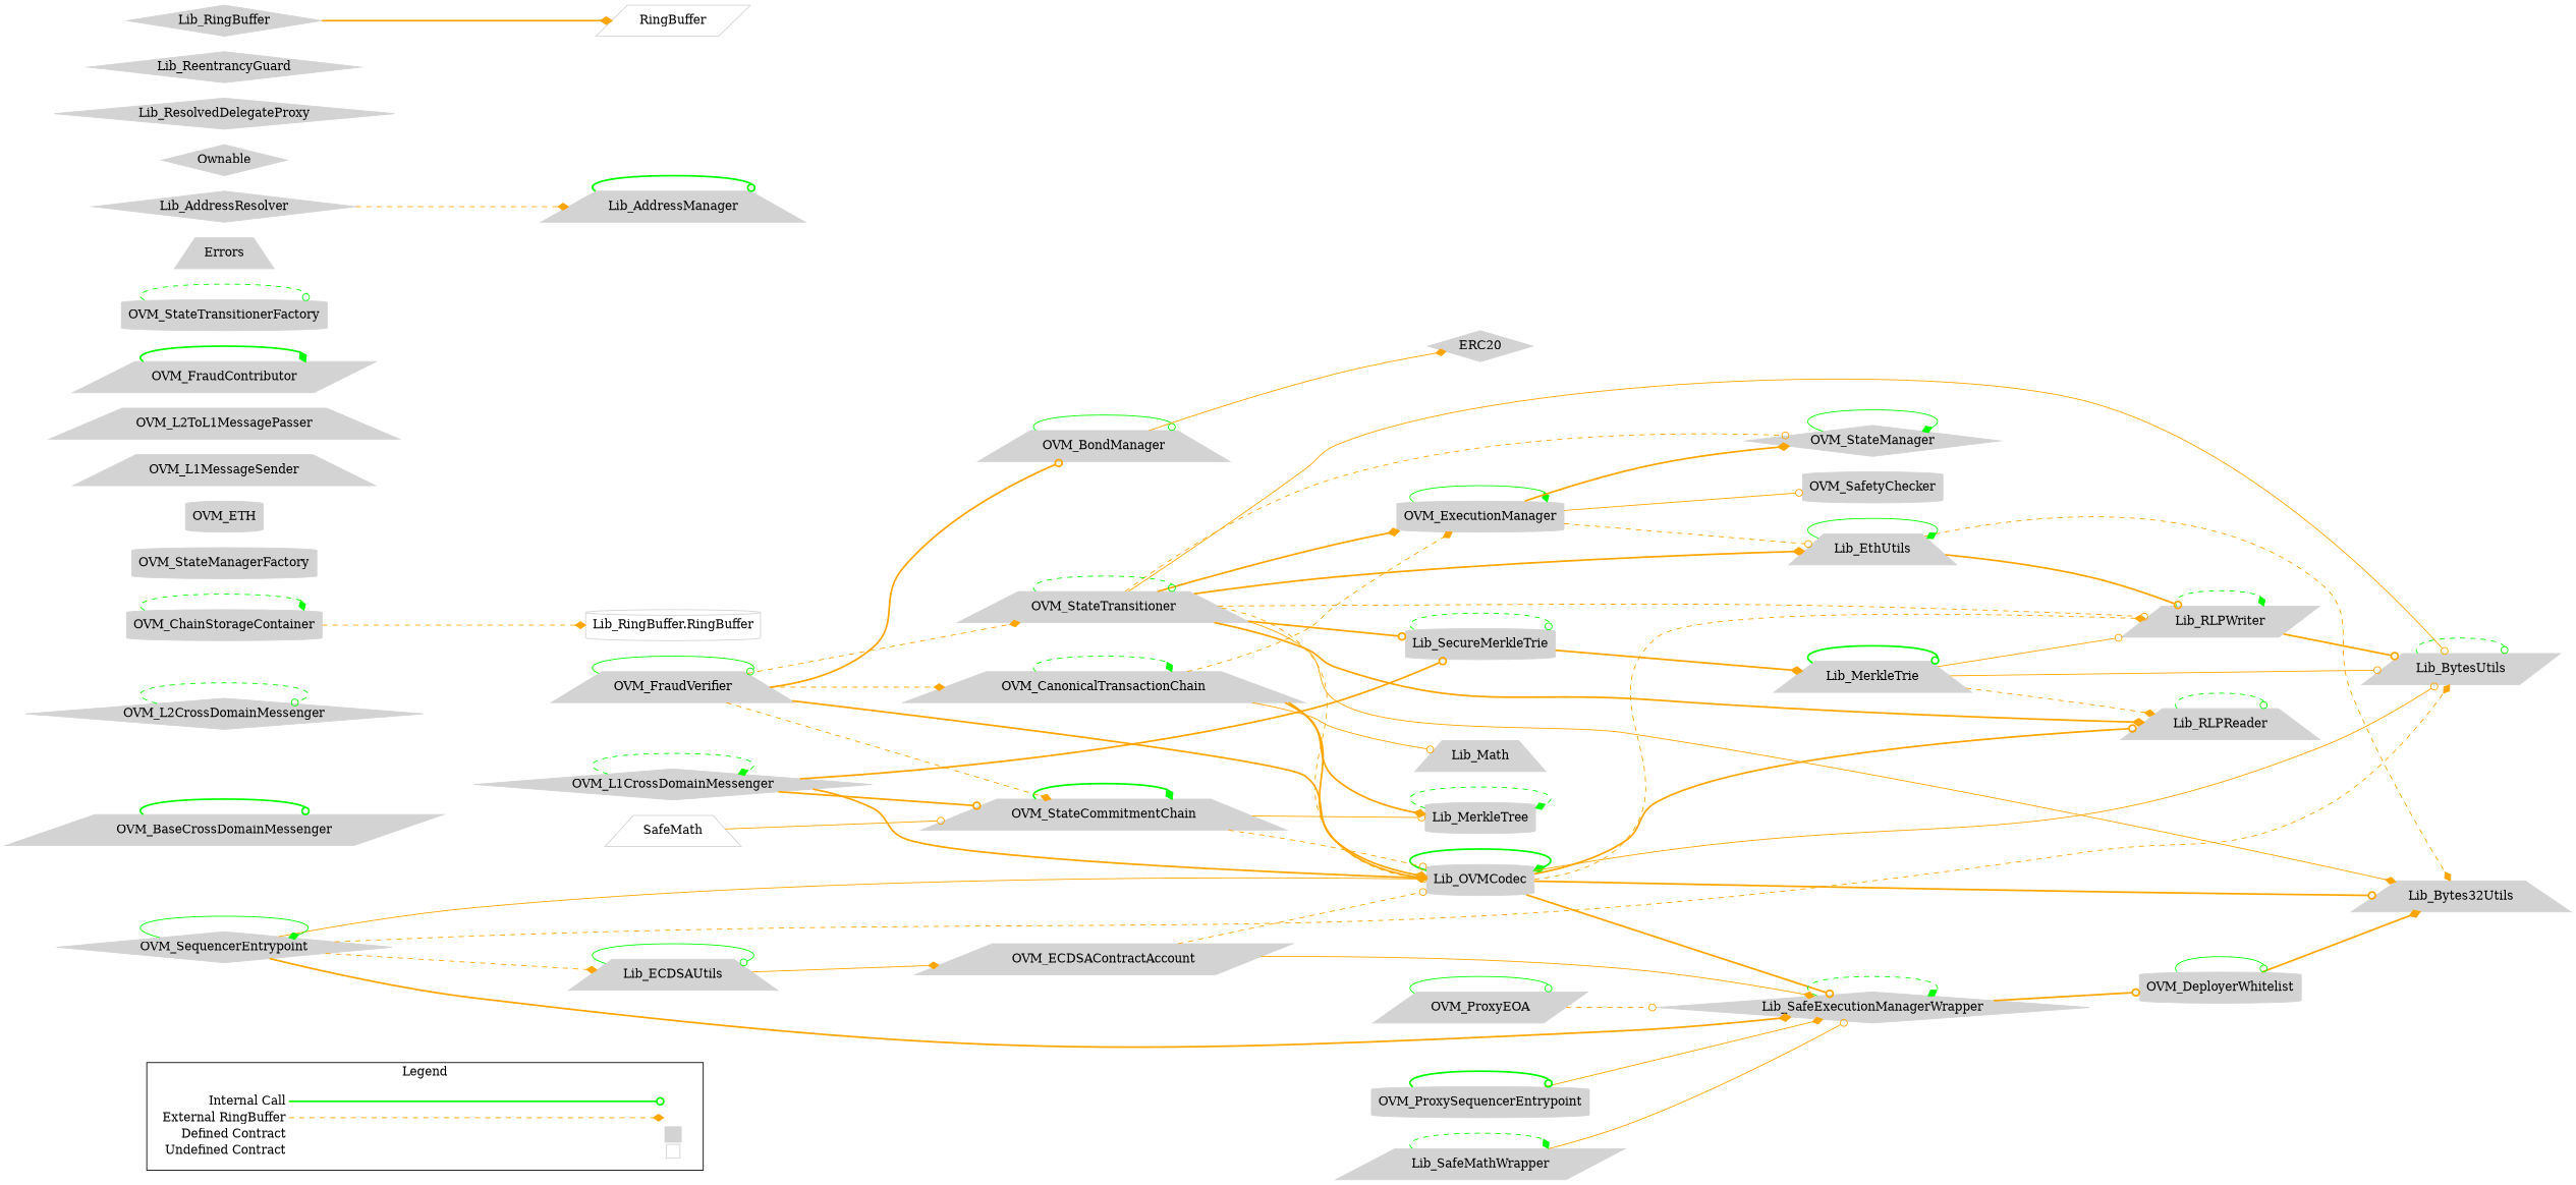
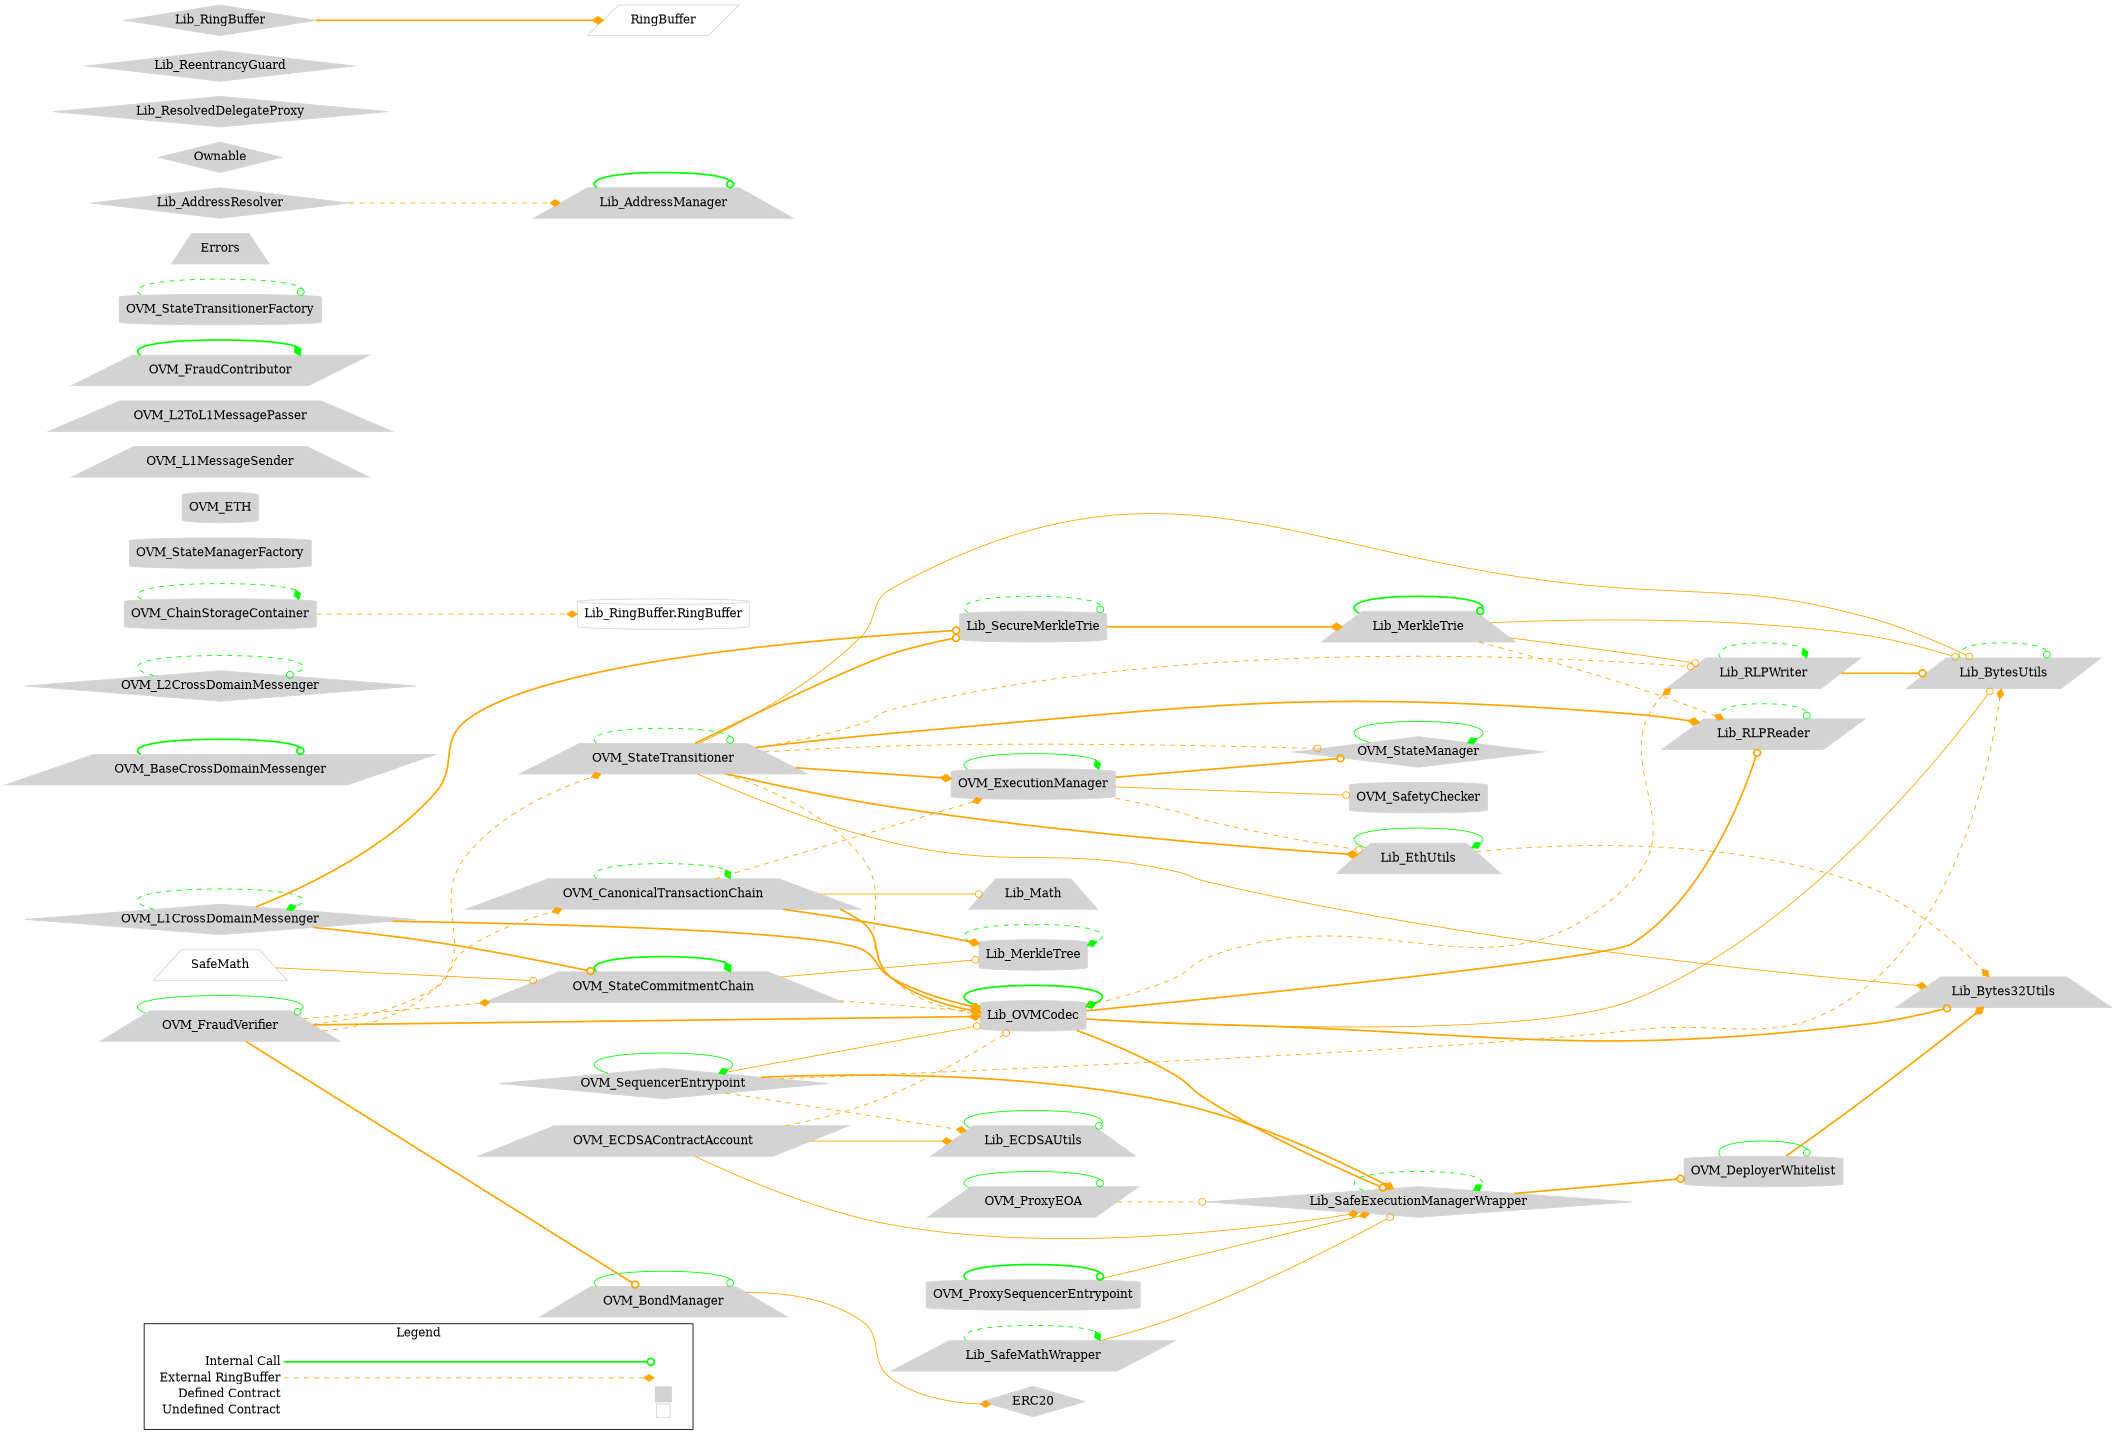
  digraph {
    compound=true
    rankdir=LR
    node [shape=trapezium color=lightgray style=filled]
    edge [arrowhead=odot color=orange style=dashed]
    n1 [label=<<table border="0" cellpadding="2" cellspacing="0" cellborder="0">   <tr><td align="right" port="i1">Internal Call</td></tr>   <tr><td align="right" port="i2">External RingBuffer</td></tr>   <tr><td align="right" port="i3">Defined Contract</td></tr>   <tr><td align="right" port="i4">Undefined Contract</td></tr>   </table>> shape=plaintext color="" style=""]
    n2 [label=<<table border="0" cellpadding="2" cellspacing="0" cellborder="0">   <tr><td port="i1">&nbsp;&nbsp;&nbsp;</td></tr>   <tr><td port="i2">&nbsp;&nbsp;&nbsp;</td></tr>   <tr><td port="i3" bgcolor="lightgray">&nbsp;&nbsp;&nbsp;</td></tr>   <tr><td port="i4">     <table border="1" cellborder="0" cellspacing="0" cellpadding="7" color="lightgray">       <tr>        <td></td>       </tr>      </table>   </td></tr>   </table>> shape=plaintext color="" style=""]
    n3 [label=OVM_ECDSAContractAccount shape=parallelogram]
    n4 [label=Lib_OVMCodec shape=cylinder]
    n5 [label=Lib_ECDSAUtils]
    n6 [label=Lib_SafeExecutionManagerWrapper shape=diamond]
    n7 [label=Lib_Bytes32Utils]
    n8 [label=Lib_BytesUtils shape=parallelogram]
-   n9 [label=Lib_RLPReader]
+   n9 [label=Lib_RLPReader shape=parallelogram]
    n10 [label=Lib_RLPWriter shape=parallelogram]
    n11 [label=OVM_DeployerWhitelist shape=cylinder]
    n12 [label=OVM_ProxyEOA shape=parallelogram]
    n13 [label=OVM_BaseCrossDomainMessenger shape=parallelogram]
    n14 [label=OVM_L1CrossDomainMessenger shape=diamond]
    n15 [label=OVM_StateCommitmentChain]
    n16 [label=Lib_SecureMerkleTrie shape=cylinder]
    n17 [label=Lib_MerkleTree shape=cylinder]
    n18 [label=Lib_MerkleTrie]
    n19 [label=OVM_L2CrossDomainMessenger shape=diamond]
    n20 [label=OVM_CanonicalTransactionChain]
    n21 [label=OVM_ExecutionManager shape=cylinder]
    n22 [label=Lib_Math]
    n23 [label=OVM_SafetyChecker shape=cylinder]
    n24 [label=OVM_StateManager shape=diamond]
    n25 [label=Lib_EthUtils]
    n26 [label=OVM_ChainStorageContainer shape=cylinder]
    n27 [label="Lib_RingBuffer.RingBuffer" shape=cylinder style=""]
    n28 [label=SafeMath style=""]
    n29 [label=OVM_StateManagerFactory shape=cylinder]
    n30 [label=OVM_ETH shape=cylinder]
    n31 [label=OVM_L1MessageSender]
    n32 [label=OVM_L2ToL1MessagePasser]
    n33 [label=OVM_ProxySequencerEntrypoint shape=cylinder]
    n34 [label=OVM_SequencerEntrypoint shape=diamond]
    n35 [label=OVM_BondManager]
    n36 [label=ERC20 shape=diamond]
    n37 [label=OVM_FraudContributor shape=parallelogram]
    n38 [label=OVM_FraudVerifier]
    n39 [label=OVM_StateTransitioner]
    n40 [label=OVM_StateTransitionerFactory shape=cylinder]
    n41 [label=Errors]
    n42 [label=Lib_AddressManager]
    n43 [label=Lib_AddressResolver shape=diamond]
    n44 [label=Ownable shape=diamond]
    n45 [label=Lib_ResolvedDelegateProxy shape=diamond]
    n46 [label=Lib_ReentrancyGuard shape=diamond]
    n47 [label=Lib_RingBuffer shape=diamond]
    n48 [label=RingBuffer shape=parallelogram style=""]
    n49 [label=Lib_SafeMathWrapper shape=parallelogram]
    subgraph cluster_1 {
      label=Legend
      n1
      n2
    }
    n1 -> n2 [color=green headport="i1:w" style=bold tailport="i1:e"]
    n1 -> n2 [arrowhead=diamond headport="i2:w" tailport="i2:e"]
    n3 -> n4
-   n5 -> n3 [arrowhead=diamond style=solid]
+   n3 -> n5 [arrowhead=diamond style=solid]
    n3 -> n6 [arrowhead=diamond style=solid]
    n4 -> n4 [arrowhead=diamond color=green style=bold]
    n4 -> n6 [style=bold]
    n4 -> n7 [style=bold]
    n4 -> n8 [style=solid]
    n4 -> n9 [style=bold]
    n4 -> n10 [arrowhead=diamond]
    n5 -> n5 [color=green style=solid]
    n6 -> n6 [arrowhead=diamond color=green]
    n6 -> n11 [style=bold]
    n8 -> n8 [color=green]
    n9 -> n9 [color=green]
    n10 -> n8 [style=bold]
    n10 -> n10 [arrowhead=diamond color=green]
    n11 -> n7 [arrowhead=diamond style=bold]
    n11 -> n11 [color=green style=solid]
    n12 -> n6
    n12 -> n12 [color=green style=solid]
    n13 -> n13 [color=green style=bold]
    n14 -> n4 [arrowhead=diamond style=bold]
    n14 -> n14 [arrowhead=diamond color=green]
    n14 -> n15 [style=bold]
    n14 -> n16 [style=bold]
    n15 -> n4
    n15 -> n15 [arrowhead=diamond color=green style=bold]
    n15 -> n17 [style=solid]
    n16 -> n16 [color=green]
    n16 -> n18 [arrowhead=diamond style=bold]
    n17 -> n17 [arrowhead=diamond color=green]
    n18 -> n8 [style=solid]
    n18 -> n9 [arrowhead=diamond]
    n18 -> n10 [style=solid]
    n18 -> n18 [color=green style=bold]
    n19 -> n19 [color=green]
    n20 -> n4 [arrowhead=diamond style=bold]
    n20 -> n17 [arrowhead=diamond style=bold]
    n20 -> n20 [arrowhead=diamond color=green]
    n20 -> n21 [arrowhead=diamond]
    n20 -> n22 [style=solid]
    n21 -> n21 [arrowhead=diamond color=green style=solid]
    n21 -> n23 [style=solid]
-   n21 -> n24 [arrowhead=diamond style=bold]
+   n21 -> n24 [style=bold]
    n21 -> n25
    n24 -> n24 [arrowhead=diamond color=green style=solid]
    n25 -> n7 [arrowhead=diamond]
-   n25 -> n10 [style=bold]
    n25 -> n25 [arrowhead=diamond color=green style=solid]
    n26 -> n26 [arrowhead=diamond color=green]
    n26 -> n27 [arrowhead=diamond]
    n28 -> n15 [style=solid]
    n33 -> n6 [arrowhead=diamond style=solid]
    n33 -> n33 [color=green style=bold]
    n34 -> n4 [style=solid]
    n34 -> n5 [arrowhead=diamond]
    n34 -> n6 [arrowhead=diamond style=bold]
    n34 -> n8 [arrowhead=diamond]
    n34 -> n34 [arrowhead=diamond color=green style=solid]
    n35 -> n35 [color=green style=solid]
    n35 -> n36 [arrowhead=diamond style=solid]
    n37 -> n37 [arrowhead=diamond color=green style=bold]
    n38 -> n4 [arrowhead=diamond style=bold]
    n38 -> n15 [arrowhead=diamond]
    n38 -> n20 [arrowhead=diamond]
    n38 -> n35 [style=bold]
    n38 -> n38 [color=green style=solid]
    n38 -> n39 [arrowhead=diamond]
-   n39 -> n4 [arrowhead=diamond]
+   n39 -> n4
    n39 -> n7 [arrowhead=diamond style=solid]
    n39 -> n8 [style=solid]
    n39 -> n9 [arrowhead=diamond style=bold]
    n39 -> n10
    n39 -> n16 [style=bold]
    n39 -> n21 [arrowhead=diamond style=bold]
    n39 -> n24
    n39 -> n25 [arrowhead=diamond style=bold]
    n39 -> n39 [color=green]
    n40 -> n40 [color=green]
    n42 -> n42 [color=green style=bold]
    n43 -> n42 [arrowhead=diamond]
    n47 -> n48 [arrowhead=diamond style=bold]
    n49 -> n6 [style=solid]
    n49 -> n49 [arrowhead=diamond color=green]
  }
